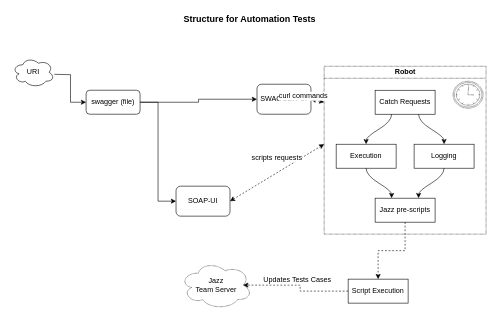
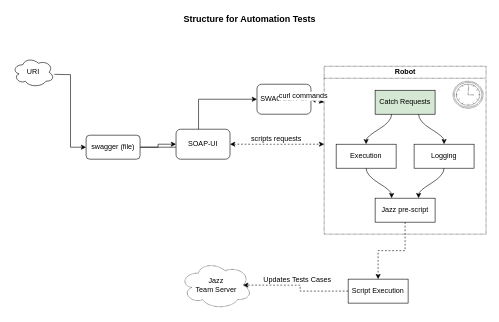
  <mxCell id="0" />
  <mxCell id="1" parent="0" />
  <mxCell id="2" style="edgeStyle=orthogonalEdgeStyle;rounded=0;orthogonalLoop=1;jettySize=auto;html=1;entryX=0;entryY=0.5;entryDx=0;entryDy=0;" edge="1" parent="1" target="6"><mxGeometry relative="1" as="geometry"><mxPoint x="90" y="123.5" as="sourcePoint" /></mxGeometry></mxCell>
  <mxCell id="3" value="URI" style="ellipse;shape=cloud;whiteSpace=wrap;html=1;" vertex="1" parent="1"><mxGeometry x="20" y="95" width="70" height="50" as="geometry" /></mxCell>
  <mxCell id="4" style="edgeStyle=orthogonalEdgeStyle;rounded=0;orthogonalLoop=1;jettySize=auto;html=1;entryX=0;entryY=0.5;entryDx=0;entryDy=0;" edge="1" parent="1" source="6" target="16"><mxGeometry relative="1" as="geometry" /></mxCell>
  <mxCell id="5" style="edgeStyle=orthogonalEdgeStyle;rounded=0;orthogonalLoop=1;jettySize=auto;html=1;entryX=0;entryY=0.5;entryDx=0;entryDy=0;" edge="1" parent="1" source="6" target="17"><mxGeometry relative="1" as="geometry" /></mxCell>
- <mxCell id="6" value="swagger (file)" style="rounded=1;whiteSpace=wrap;html=1;" vertex="1" parent="1"><mxGeometry x="143" y="150" width="90" height="40" as="geometry" /></mxCell>
+ <mxCell id="6" value="swagger (file)" style="rounded=1;whiteSpace=wrap;html=1;" vertex="1" parent="1"><mxGeometry x="143" y="225" width="90" height="40" as="geometry" /></mxCell>
  <mxCell id="7" value="Robot" style="swimlane;html=1;startSize=20;horizontal=1;childLayout=flowLayout;flowOrientation=north;resizable=0;interRankCellSpacing=50;containerType=tree;dashed=1;dashPattern=1 1;fillColor=none;gradientColor=none;aspect=fixed;" vertex="1" parent="1"><mxGeometry x="540" y="110" width="270" height="280" as="geometry" /></mxCell>
- <mxCell id="8" value="Catch Requests" style="whiteSpace=wrap;html=1;" vertex="1" parent="7"><mxGeometry x="85" y="40" width="100" height="40" as="geometry" /></mxCell>
+ <mxCell id="8" value="Catch Requests" style="whiteSpace=wrap;html=1;fillColor=#d5e8d4;" vertex="1" parent="7"><mxGeometry x="85" y="40" width="100" height="40" as="geometry" /></mxCell>
  <mxCell id="9" value="Execution" style="whiteSpace=wrap;html=1;" vertex="1" parent="7"><mxGeometry x="20" y="130" width="100" height="40" as="geometry" /></mxCell>
  <mxCell id="10" value="" style="html=1;curved=1;noEdgeStyle=1;orthogonal=1;" edge="1" parent="7" source="8" target="9"><mxGeometry relative="1" as="geometry"><Array as="points"><mxPoint x="112.5" y="92" /><mxPoint x="70" y="118" /></Array></mxGeometry></mxCell>
  <mxCell id="11" value="Logging" style="whiteSpace=wrap;html=1;" vertex="1" parent="7"><mxGeometry x="150" y="130" width="100" height="40" as="geometry" /></mxCell>
  <mxCell id="12" value="" style="html=1;curved=1;noEdgeStyle=1;orthogonal=1;" edge="1" parent="7" source="8" target="11"><mxGeometry relative="1" as="geometry"><Array as="points"><mxPoint x="157.5" y="92" /><mxPoint x="200" y="118" /></Array></mxGeometry></mxCell>
- <mxCell id="13" value="Jazz pre-scripts" style="whiteSpace=wrap;html=1;" vertex="1" parent="7"><mxGeometry x="85" y="220" width="100" height="40" as="geometry" /></mxCell>
+ <mxCell id="13" value="Jazz pre-script" style="whiteSpace=wrap;html=1;" vertex="1" parent="7"><mxGeometry x="85" y="220" width="100" height="40" as="geometry" /></mxCell>
  <mxCell id="14" value="" style="html=1;curved=1;noEdgeStyle=1;orthogonal=1;" edge="1" parent="7" source="9" target="13"><mxGeometry relative="1" as="geometry"><Array as="points"><mxPoint x="70" y="182" /><mxPoint x="112.5" y="208" /></Array></mxGeometry></mxCell>
  <mxCell id="15" value="" style="html=1;curved=1;noEdgeStyle=1;orthogonal=1;" edge="1" parent="7" source="11" target="13"><mxGeometry relative="1" as="geometry"><Array as="points"><mxPoint x="200" y="182" /><mxPoint x="157.5" y="208" /></Array></mxGeometry></mxCell>
  <mxCell id="16" value="SWAGGER-UI" style="rounded=1;whiteSpace=wrap;html=1;" vertex="1" parent="1"><mxGeometry x="428" y="140" width="90" height="50" as="geometry" /></mxCell>
- <mxCell id="17" value="SOAP-UI" style="rounded=1;whiteSpace=wrap;html=1;" vertex="1" parent="1"><mxGeometry x="293" y="310" width="90" height="50" as="geometry" /></mxCell>
+ <mxCell id="17" value="SOAP-UI" style="rounded=1;whiteSpace=wrap;html=1;" vertex="1" parent="1"><mxGeometry x="293" y="215" width="90" height="50" as="geometry" /></mxCell>
  <mxCell id="18" value="" style="shape=mxgraph.bpmn.shape;html=1;verticalLabelPosition=bottom;labelBackgroundColor=#ffffff;verticalAlign=top;align=center;perimeter=ellipsePerimeter;outlineConnect=0;outline=catching;symbol=timer;dashed=1;dashPattern=1 1;fillColor=none;gradientColor=none;" vertex="1" parent="1"><mxGeometry x="755" y="135" width="50" height="45" as="geometry" /></mxCell>
  <mxCell id="19" value="" style="endArrow=classic;startArrow=classic;html=1;dashed=1;exitX=1;exitY=0.5;exitDx=0;exitDy=0;" edge="1" parent="1" source="16"><mxGeometry width="50" height="50" relative="1" as="geometry"><mxPoint x="30" y="465" as="sourcePoint" /><mxPoint x="540" y="170" as="targetPoint" /></mxGeometry></mxCell>
  <mxCell id="20" value="curl commands" style="text;html=1;resizable=0;points=[];align=center;verticalAlign=middle;labelBackgroundColor=#ffffff;" vertex="1" connectable="0" parent="19"><mxGeometry x="0.329" y="-1" relative="1" as="geometry"><mxPoint x="-27.5" y="-10" as="offset" /></mxGeometry></mxCell>
  <mxCell id="21" value="" style="endArrow=classic;startArrow=classic;html=1;dashed=1;exitX=1;exitY=0.5;exitDx=0;exitDy=0;" edge="1" parent="1" source="17"><mxGeometry width="50" height="50" relative="1" as="geometry"><mxPoint x="393" y="180" as="sourcePoint" /><mxPoint x="540" y="240" as="targetPoint" /></mxGeometry></mxCell>
  <mxCell id="22" value="scripts requests" style="text;html=1;resizable=0;points=[];align=center;verticalAlign=middle;labelBackgroundColor=#ffffff;" vertex="1" connectable="0" parent="21"><mxGeometry x="0.329" y="-1" relative="1" as="geometry"><mxPoint x="-27.5" y="-11" as="offset" /></mxGeometry></mxCell>
  <mxCell id="23" value="Jazz&lt;br&gt;Team Server" style="ellipse;shape=cloud;whiteSpace=wrap;html=1;dashed=1;dashPattern=1 1;fillColor=none;gradientColor=none;" vertex="1" parent="1"><mxGeometry x="300" y="435" width="120" height="80" as="geometry" /></mxCell>
  <mxCell id="24" style="edgeStyle=orthogonalEdgeStyle;rounded=0;orthogonalLoop=1;jettySize=auto;html=1;entryX=0.875;entryY=0.5;entryDx=0;entryDy=0;entryPerimeter=0;dashed=1;" edge="1" parent="1" source="26" target="23"><mxGeometry relative="1" as="geometry" /></mxCell>
  <mxCell id="25" value="Updates Tests Cases" style="text;html=1;resizable=0;points=[];align=center;verticalAlign=middle;labelBackgroundColor=#ffffff;" vertex="1" connectable="0" parent="24"><mxGeometry x="0.204" y="1" relative="1" as="geometry"><mxPoint x="15" y="-11" as="offset" /></mxGeometry></mxCell>
  <mxCell id="26" value="Script Execution" style="whiteSpace=wrap;html=1;" vertex="1" parent="1"><mxGeometry x="580" y="465" width="100" height="40" as="geometry" /></mxCell>
  <mxCell id="27" style="edgeStyle=orthogonalEdgeStyle;rounded=0;orthogonalLoop=1;jettySize=auto;html=1;entryX=0.5;entryY=0;entryDx=0;entryDy=0;dashed=1;" edge="1" parent="1" source="13" target="26"><mxGeometry relative="1" as="geometry" /></mxCell>
  <mxCell id="28" value="Structure for Automation Tests" style="text;html=1;strokeColor=none;fillColor=none;align=center;verticalAlign=middle;whiteSpace=wrap;rounded=0;dashed=1;dashPattern=1 1;fontStyle=1;fontSize=15;" vertex="1" parent="1"><mxGeometry x="255" y="20" width="322" height="20" as="geometry" /></mxCell>
